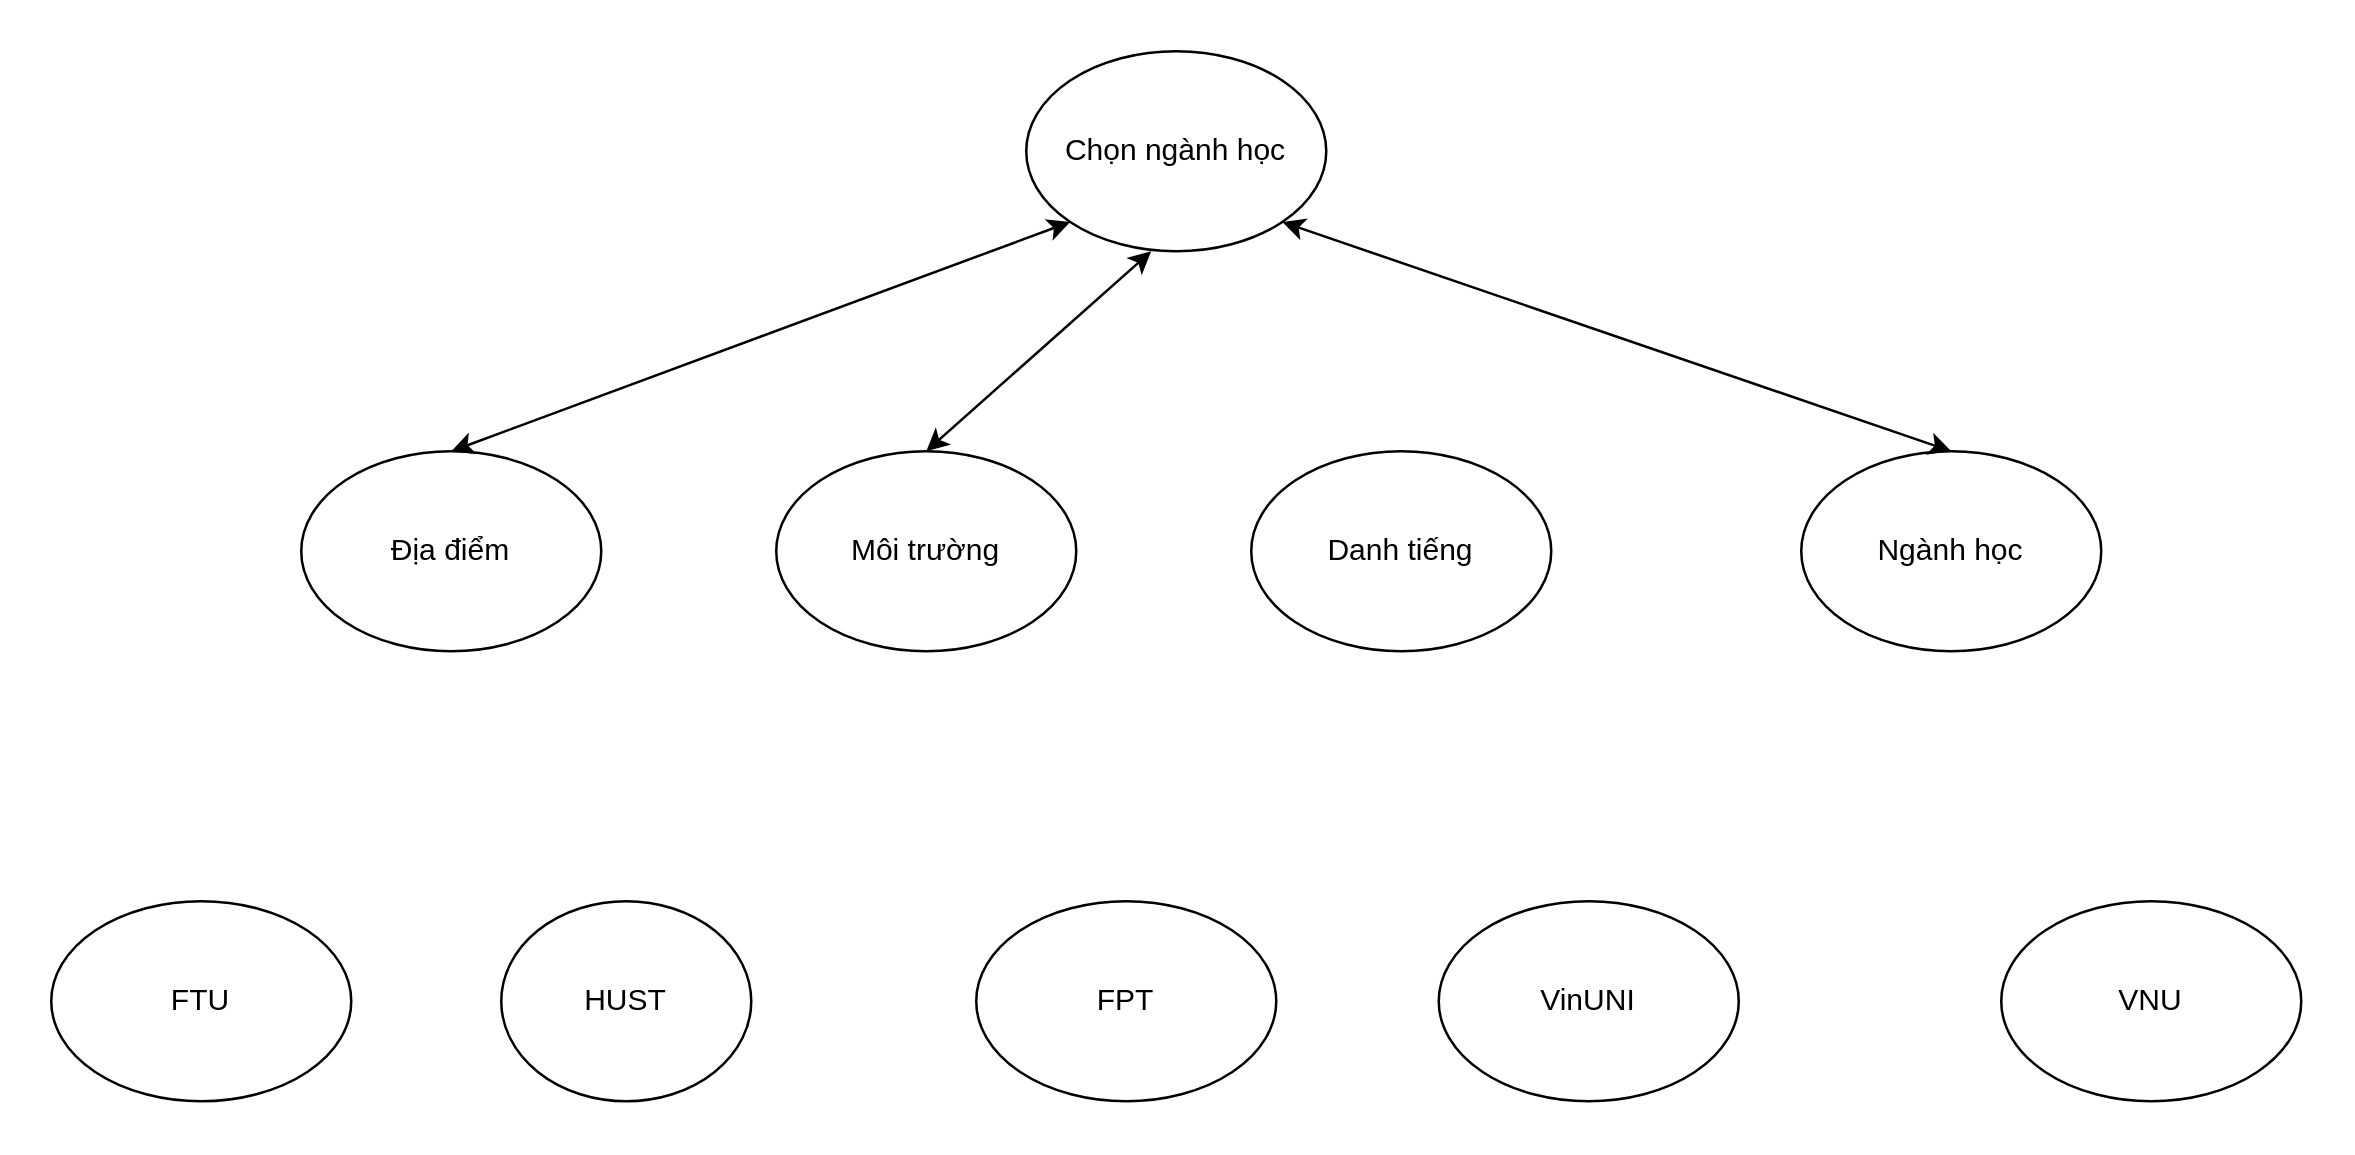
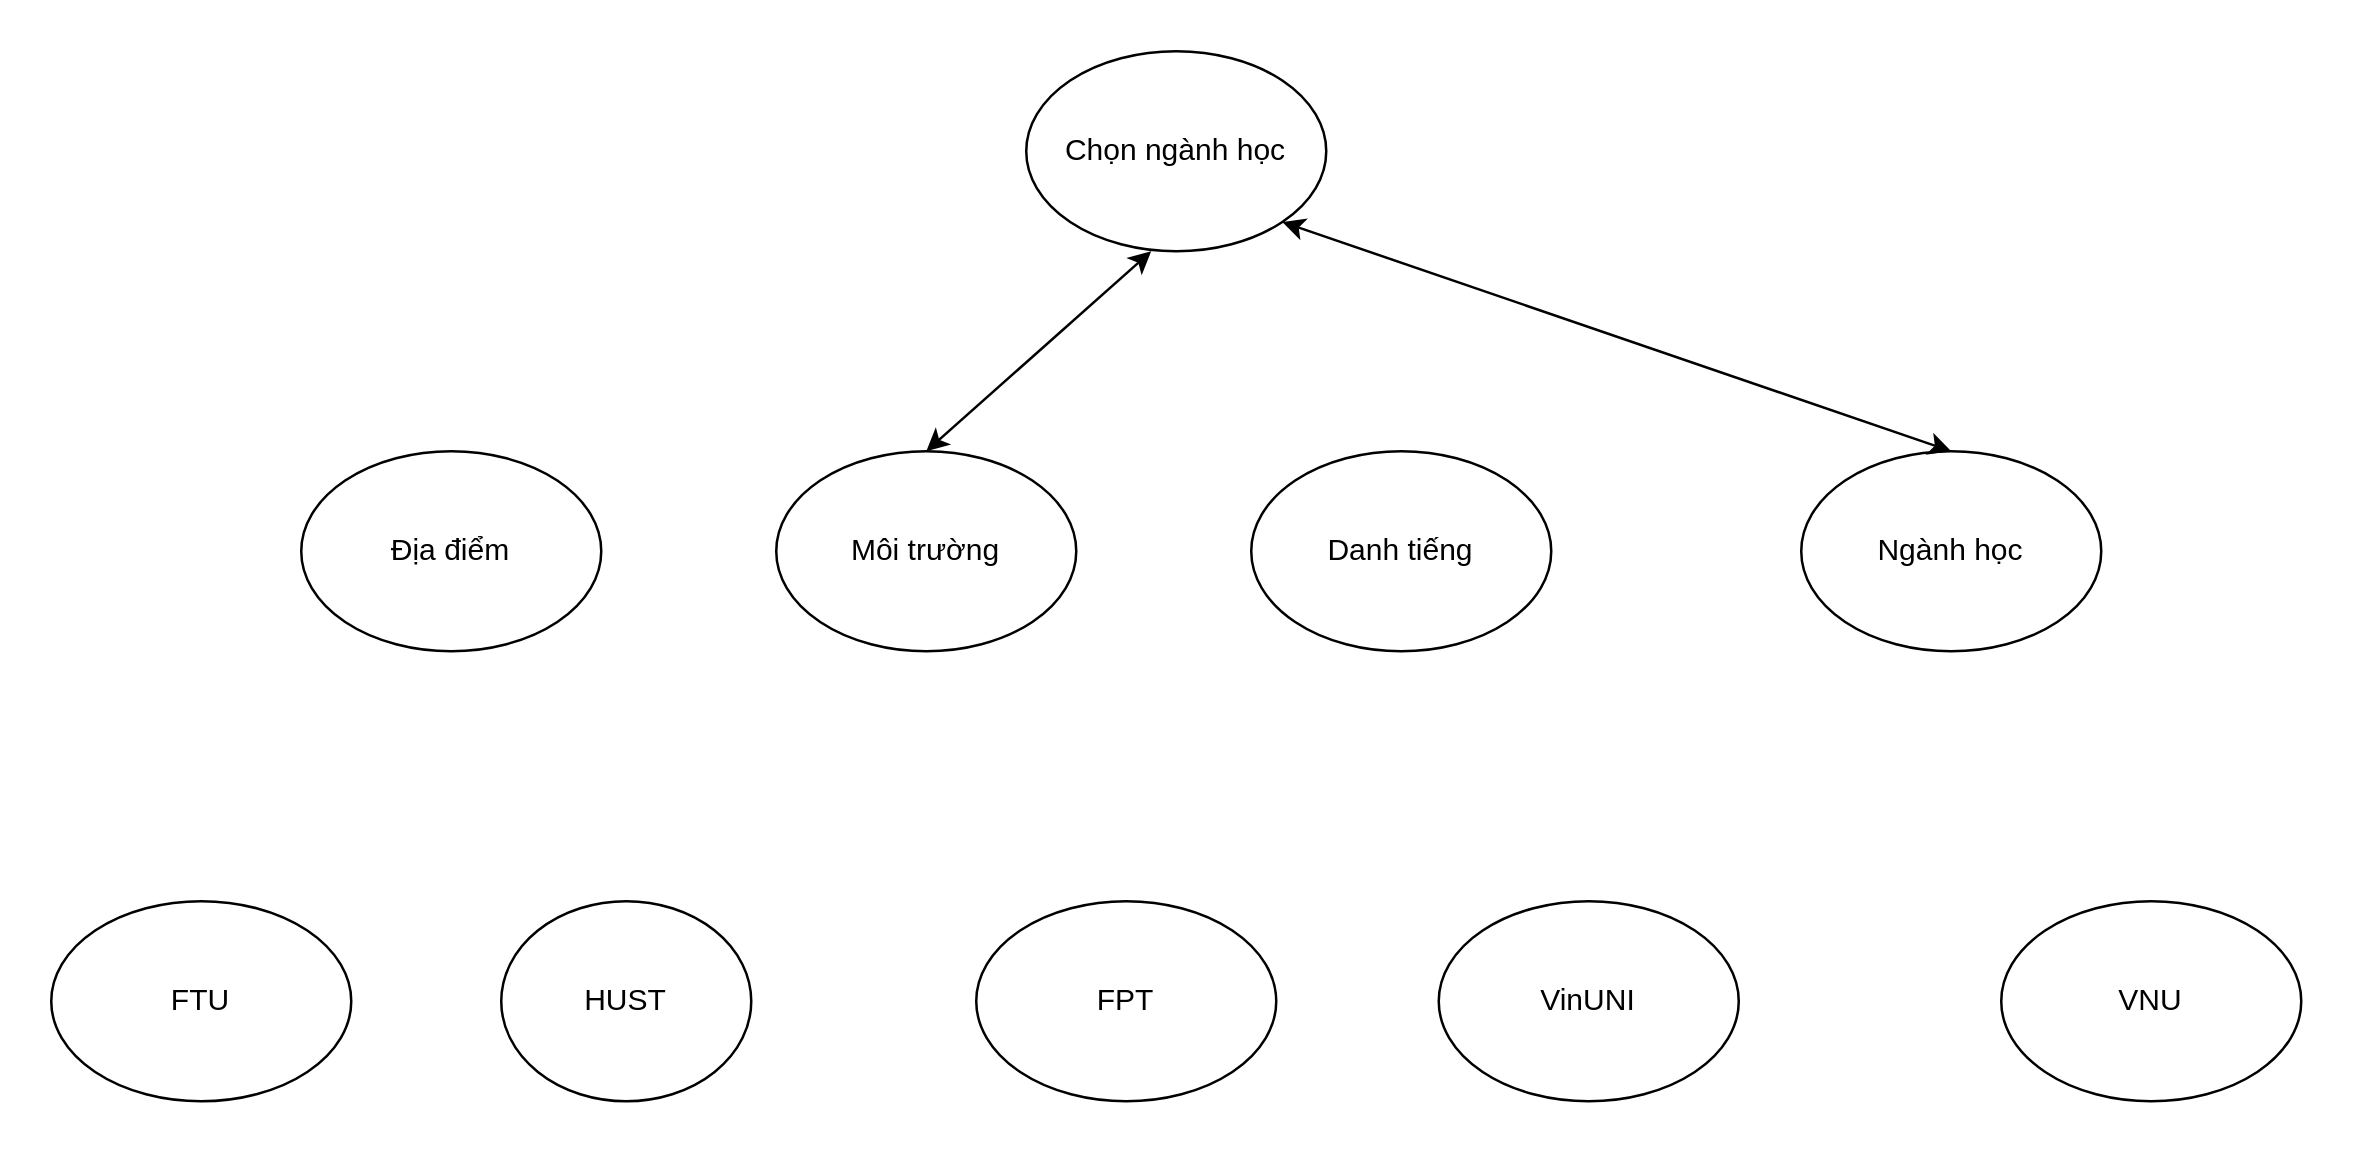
  <mxCell id="0" />
  <mxCell id="1" parent="0" />
  <mxCell id="2" value="Chọn ngành học" style="ellipse;whiteSpace=wrap;html=1;" vertex="1" parent="1"><mxGeometry x="410" y="20" width="120" height="80" as="geometry" /></mxCell>
  <mxCell id="3" value="Ngành học" style="ellipse;whiteSpace=wrap;html=1;" vertex="1" parent="1"><mxGeometry x="720" y="180" width="120" height="80" as="geometry" /></mxCell>
  <mxCell id="4" value="Danh tiếng" style="ellipse;whiteSpace=wrap;html=1;" vertex="1" parent="1"><mxGeometry x="500" y="180" width="120" height="80" as="geometry" /></mxCell>
  <mxCell id="5" value="Môi trường" style="ellipse;whiteSpace=wrap;html=1;" vertex="1" parent="1"><mxGeometry x="310" y="180" width="120" height="80" as="geometry" /></mxCell>
  <mxCell id="6" value="Địa điểm" style="ellipse;whiteSpace=wrap;html=1;" vertex="1" parent="1"><mxGeometry x="120" y="180" width="120" height="80" as="geometry" /></mxCell>
  <mxCell id="7" value="HUST" style="ellipse;whiteSpace=wrap;html=1;" vertex="1" parent="1"><mxGeometry x="200" y="360" width="100" height="80" as="geometry" /></mxCell>
  <mxCell id="8" value="VinUNI" style="ellipse;whiteSpace=wrap;html=1;" vertex="1" parent="1"><mxGeometry x="575" y="360" width="120" height="80" as="geometry" /></mxCell>
  <mxCell id="9" value="VNU" style="ellipse;whiteSpace=wrap;html=1;" vertex="1" parent="1"><mxGeometry x="800" y="360" width="120" height="80" as="geometry" /></mxCell>
- <mxCell id="10" value="" style="endArrow=classic;startArrow=classic;html=1;rounded=0;entryX=0;entryY=1;entryDx=0;entryDy=0;exitX=0.5;exitY=0;exitDx=0;exitDy=0;" edge="1" parent="1" source="6" target="2"><mxGeometry width="50" height="50" relative="1" as="geometry"><mxPoint x="470" y="260" as="sourcePoint" /><mxPoint x="520" y="210" as="targetPoint" /></mxGeometry></mxCell>
  <mxCell id="11" value="" style="endArrow=classic;startArrow=classic;html=1;rounded=0;exitX=0.5;exitY=0;exitDx=0;exitDy=0;" edge="1" parent="1" source="5"><mxGeometry width="50" height="50" relative="1" as="geometry"><mxPoint x="400" y="190" as="sourcePoint" /><mxPoint x="460" y="100" as="targetPoint" /></mxGeometry></mxCell>
  <mxCell id="12" value="" style="endArrow=classic;startArrow=classic;html=1;rounded=0;exitX=0.5;exitY=0;exitDx=0;exitDy=0;entryX=1;entryY=1;entryDx=0;entryDy=0;" edge="1" parent="1" source="3" target="2"><mxGeometry width="50" height="50" relative="1" as="geometry"><mxPoint x="390" y="200" as="sourcePoint" /><mxPoint x="460.861" y="114.966" as="targetPoint" /></mxGeometry></mxCell>
  <mxCell id="13" value="FTU" style="ellipse;whiteSpace=wrap;html=1;" vertex="1" parent="1"><mxGeometry x="20" y="360" width="120" height="80" as="geometry" /></mxCell>
  <mxCell id="14" value="FPT" style="ellipse;whiteSpace=wrap;html=1;" vertex="1" parent="1"><mxGeometry x="390" y="360" width="120" height="80" as="geometry" /></mxCell>
